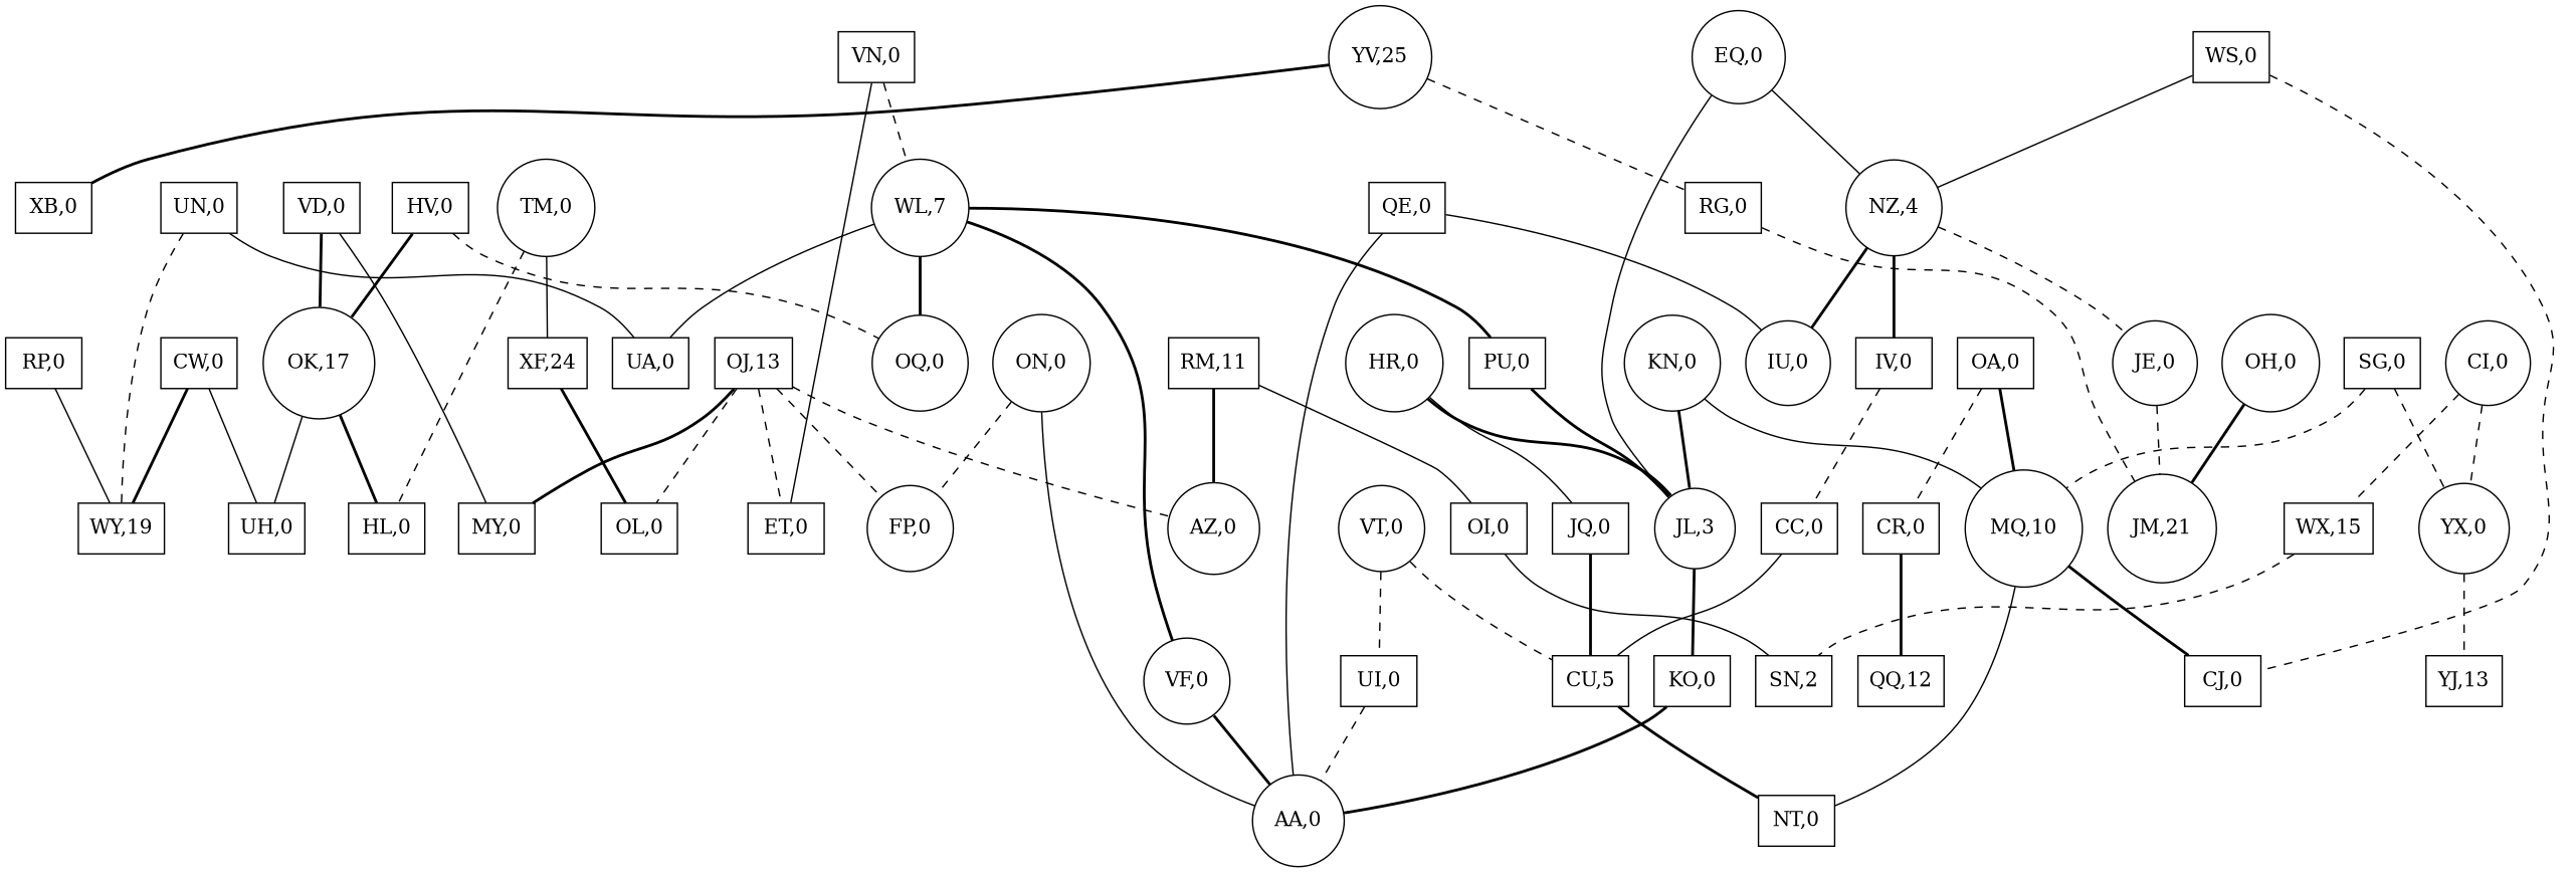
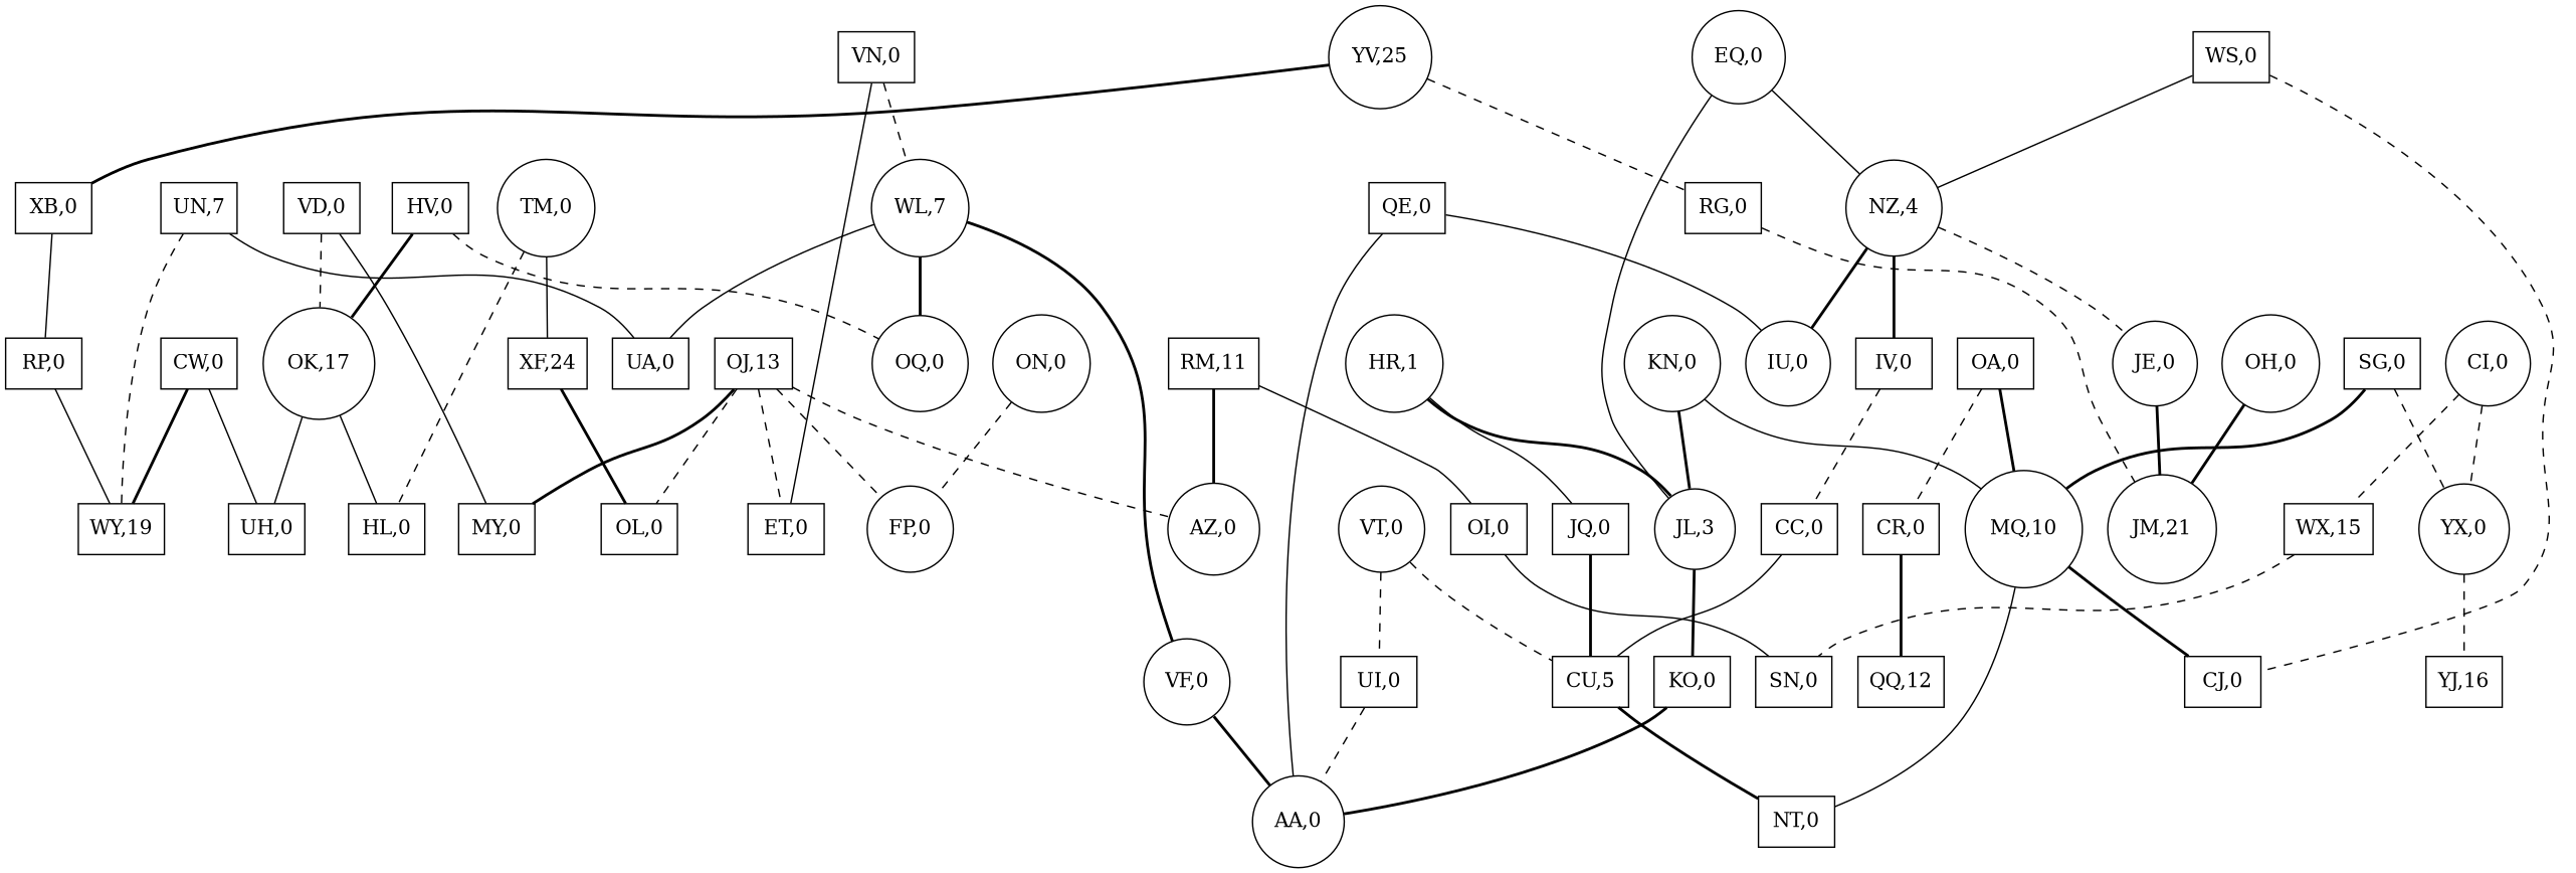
  graph {
    node [shape=box]
    edge [style=bold]
    n1 [label="XB,0"]
    n2 [label="RP,0"]
    n3 [label="WY,19"]
    n4 [label="VN,0"]
    n5 [label="WL,7" shape=circle]
    n6 [label="ET,0"]
-   n7 [label="PU,0"]
    n8 [label="UA,0"]
    n9 [label="VF,0" shape=circle]
    n10 [label="OQ,0" shape=circle]
    n11 [label="NT,0"]
    n12 [label="ON,0" shape=circle]
    n13 [label="AA,0" shape=circle]
    n14 [label="FP,0" shape=circle]
    n15 [label="CW,0"]
    n16 [label="UH,0"]
    n17 [label="KN,0" shape=circle]
    n18 [label="JL,3" shape=circle]
    n19 [label="MQ,10" shape=circle]
    n20 [label="KO,0"]
    n21 [label="CJ,0"]
    n22 [label="VT,0" shape=circle]
    n23 [label="UI,0"]
    n24 [label="CU,5"]
    n25 [label="CR,0"]
    n26 [label="QQ,12"]
    n27 [label="YX,0" shape=circle]
-   n28 [label="YJ,13"]
+   n28 [label="YJ,16"]
    n29 [label="HV,0"]
    n30 [label="OK,17" shape=circle]
    n31 [label="HL,0"]
    n32 [label="JM,21" shape=circle]
    n33 [label="XF,24"]
    n34 [label="OL,0"]
    n35 [label="VD,0"]
    n36 [label="MY,0"]
    n37 [label="JE,0" shape=circle]
-   n38 [label="UN,0"]
+   n38 [label="UN,7"]
    n39 [label="CC,0"]
    n40 [label="OJ,13"]
    n41 [label="AZ,0" shape=circle]
    n42 [label="IV,0"]
    n43 [label="NZ,4" shape=circle]
    n44 [label="IU,0" shape=circle]
    n45 [label="TM,0" shape=circle]
    n46 [label="SG,0"]
    n47 [label="OH,0" shape=circle]
    n48 [label="WX,15"]
-   n49 [label="SN,2"]
+   n49 [label="SN,0"]
    n50 [label="JQ,0"]
-   n51 [label="HR,0" shape=circle]
+   n51 [label="HR,1" shape=circle]
    n52 [label="RM,11"]
    n53 [label="OI,0"]
    n54 [label="RG,0"]
    n55 [label="QE,0"]
    n56 [label="CI,0" shape=circle]
    n57 [label="WS,0"]
    n58 [label="OA,0"]
    n59 [label="YV,25" shape=circle]
    n60 [label="EQ,0" shape=circle]
+   n1 -- n2 [style=solid]
    n2 -- n3 [style=solid]
    n4 -- n5 [style=dashed]
    n4 -- n6 [style=solid]
-   n5 -- n7
    n5 -- n8 [style=solid]
    n5 -- n9
    n5 -- n10
-   n7 -- n18
    n9 -- n13
-   n12 -- n13 [style=solid]
    n12 -- n14 [style=dashed]
    n15 -- n3
    n15 -- n16 [style=solid]
    n17 -- n18
    n17 -- n19 [style=solid]
    n18 -- n20
    n19 -- n11 [style=solid]
    n19 -- n21
    n20 -- n13
    n22 -- n23 [style=dashed]
    n22 -- n24 [style=dashed]
    n23 -- n13 [style=dashed]
    n24 -- n11
    n25 -- n26
    n27 -- n28 [style=dashed]
    n29 -- n10 [style=dashed]
    n29 -- n30
    n30 -- n16 [style=solid]
-   n30 -- n31
+   n30 -- n31 [style=solid]
    n33 -- n34
-   n35 -- n30
+   n35 -- n30 [style=dashed]
    n35 -- n36 [style=solid]
-   n37 -- n32 [style=dashed]
+   n37 -- n32
    n38 -- n3 [style=dashed]
    n38 -- n8 [style=solid]
    n39 -- n24 [style=solid]
    n40 -- n6 [style=dashed]
    n40 -- n14 [style=dashed]
    n40 -- n34 [style=dashed]
    n40 -- n36
    n40 -- n41 [style=dashed]
    n42 -- n39 [style=dashed]
    n43 -- n37 [style=dashed]
    n43 -- n42
    n43 -- n44
    n45 -- n31 [style=dashed]
    n45 -- n33 [style=solid]
-   n46 -- n19 [style=dashed]
+   n46 -- n19
    n46 -- n27 [style=dashed]
    n47 -- n32
    n48 -- n49 [style=dashed]
    n50 -- n24
    n51 -- n18
    n51 -- n50 [style=solid]
    n52 -- n41
    n52 -- n53 [style=solid]
    n53 -- n49 [style=solid]
    n54 -- n32 [style=dashed]
    n55 -- n13 [style=solid]
    n55 -- n44 [style=solid]
    n56 -- n27 [style=dashed]
    n56 -- n48 [style=dashed]
    n57 -- n21 [style=dashed]
    n57 -- n43 [style=solid]
    n58 -- n19
    n58 -- n25 [style=dashed]
    n59 -- n1
    n59 -- n54 [style=dashed]
    n60 -- n18 [style=solid]
    n60 -- n43 [style=solid]
  }
